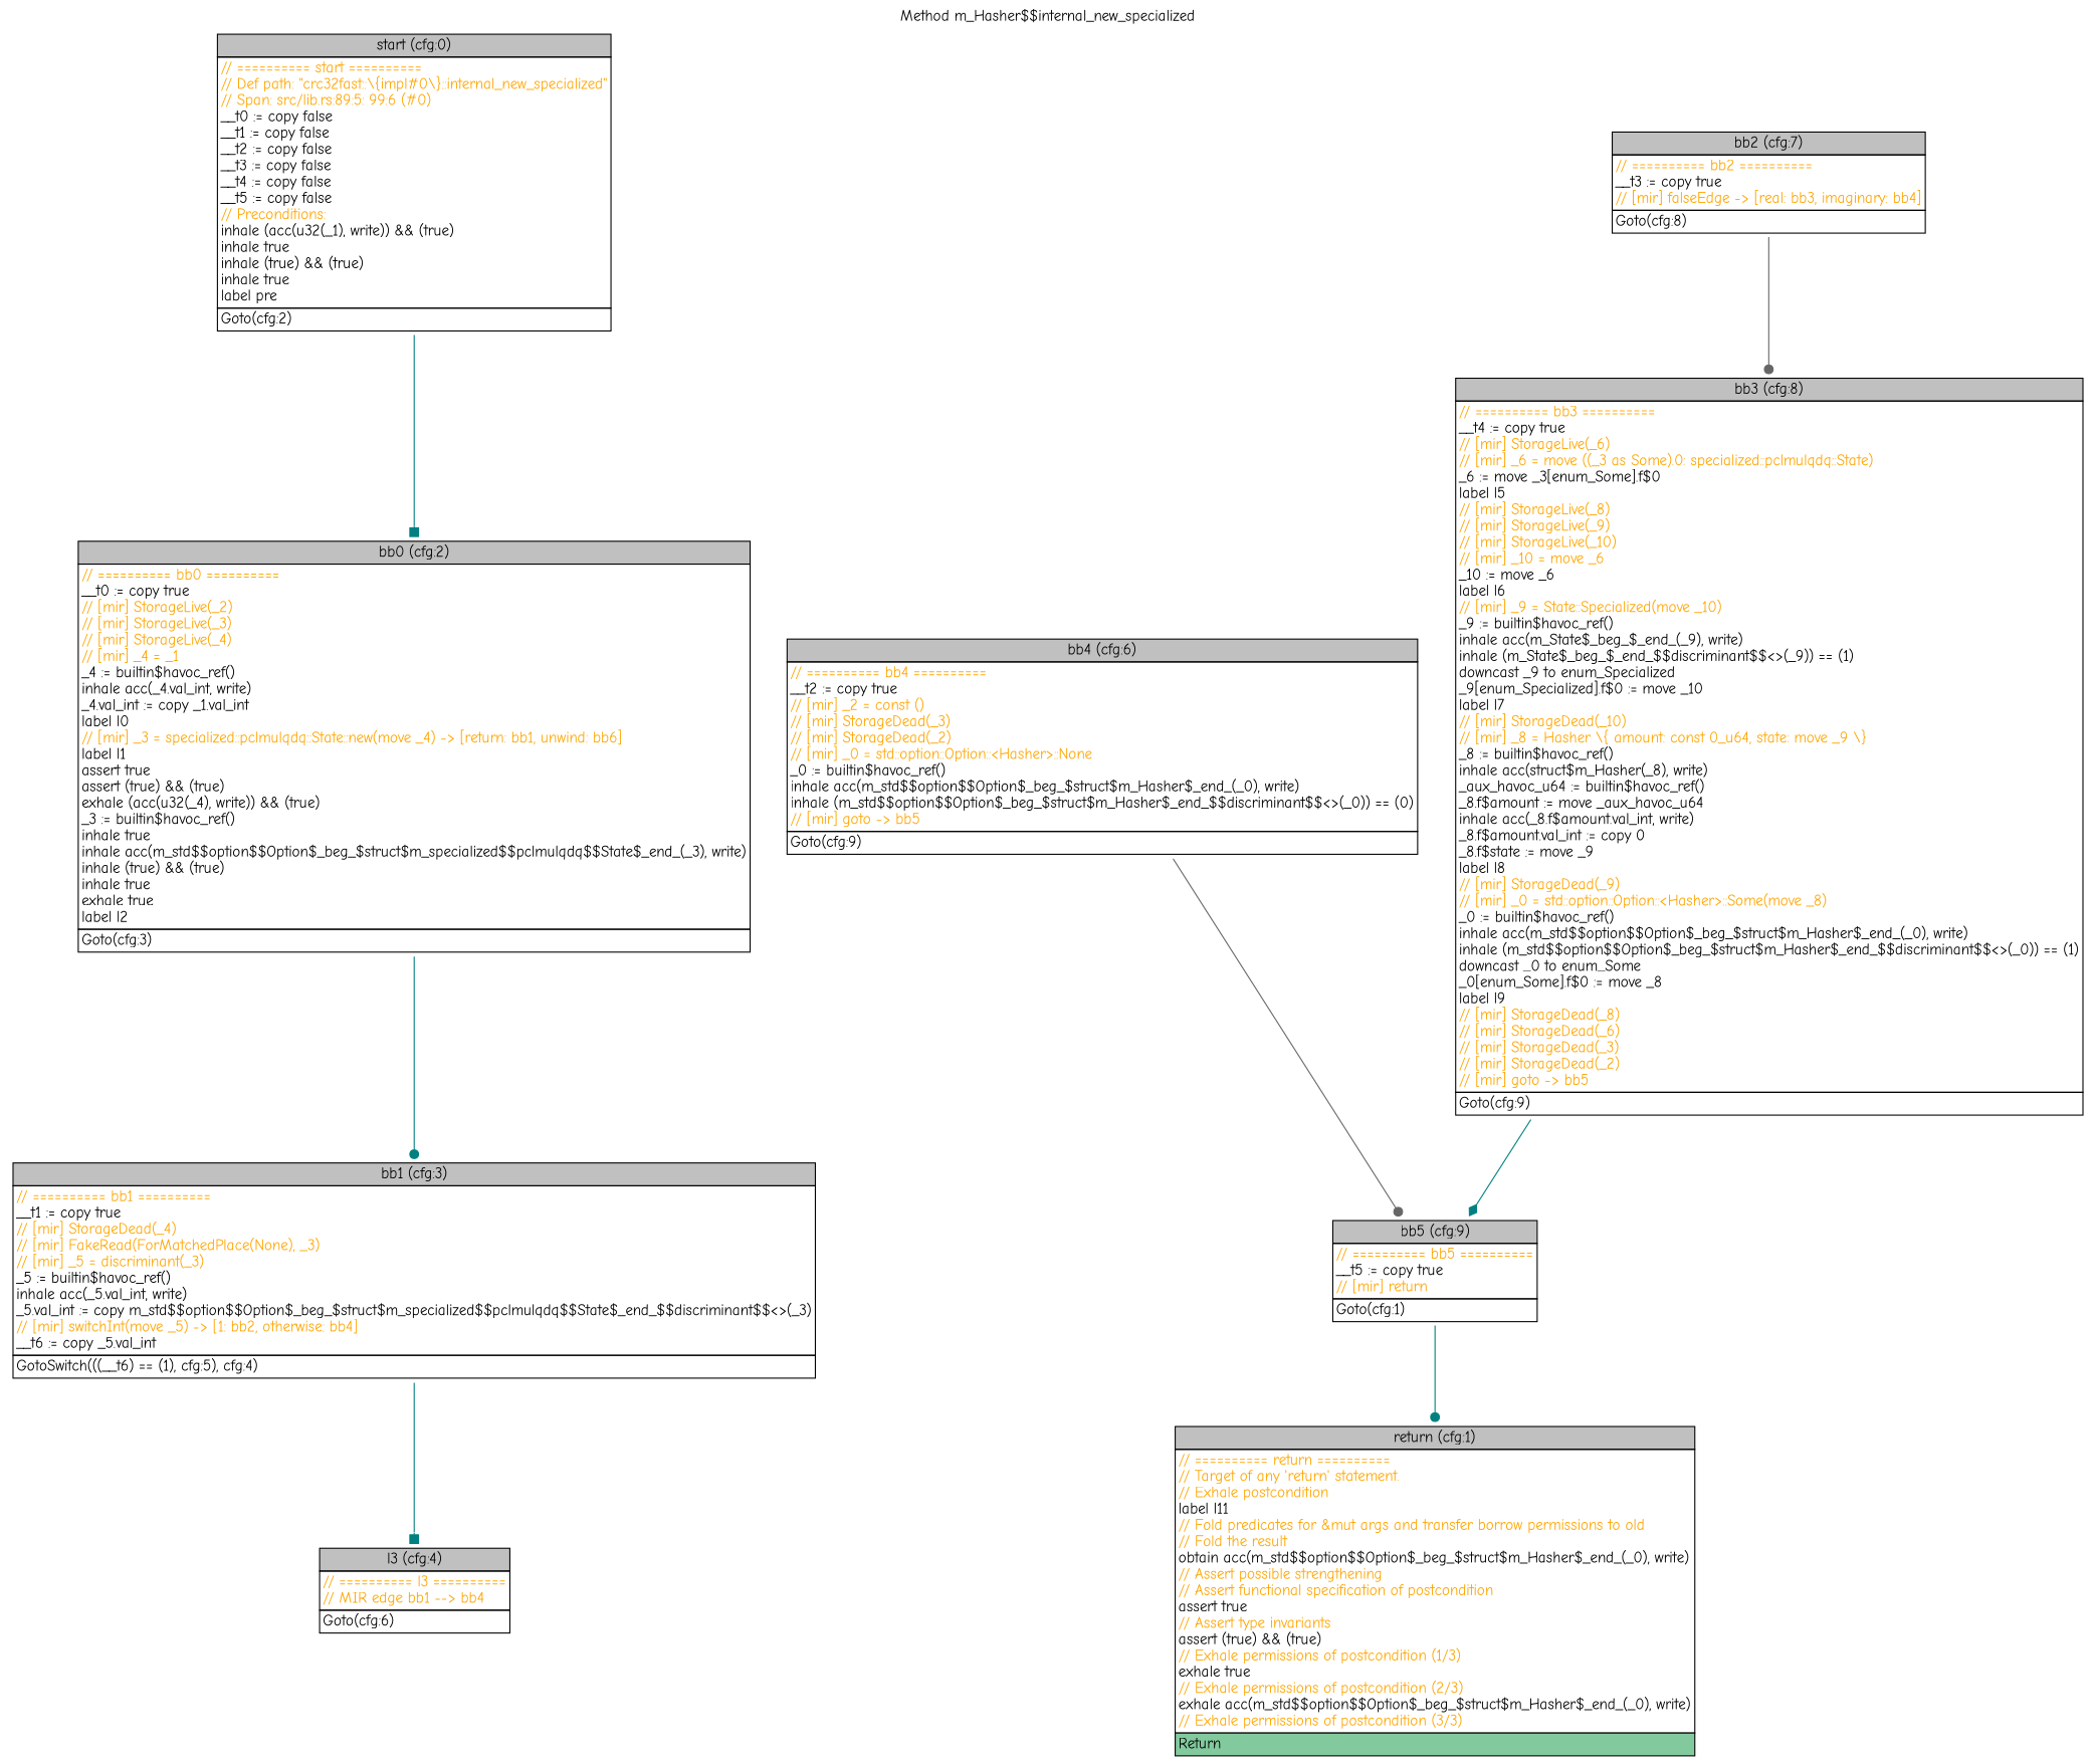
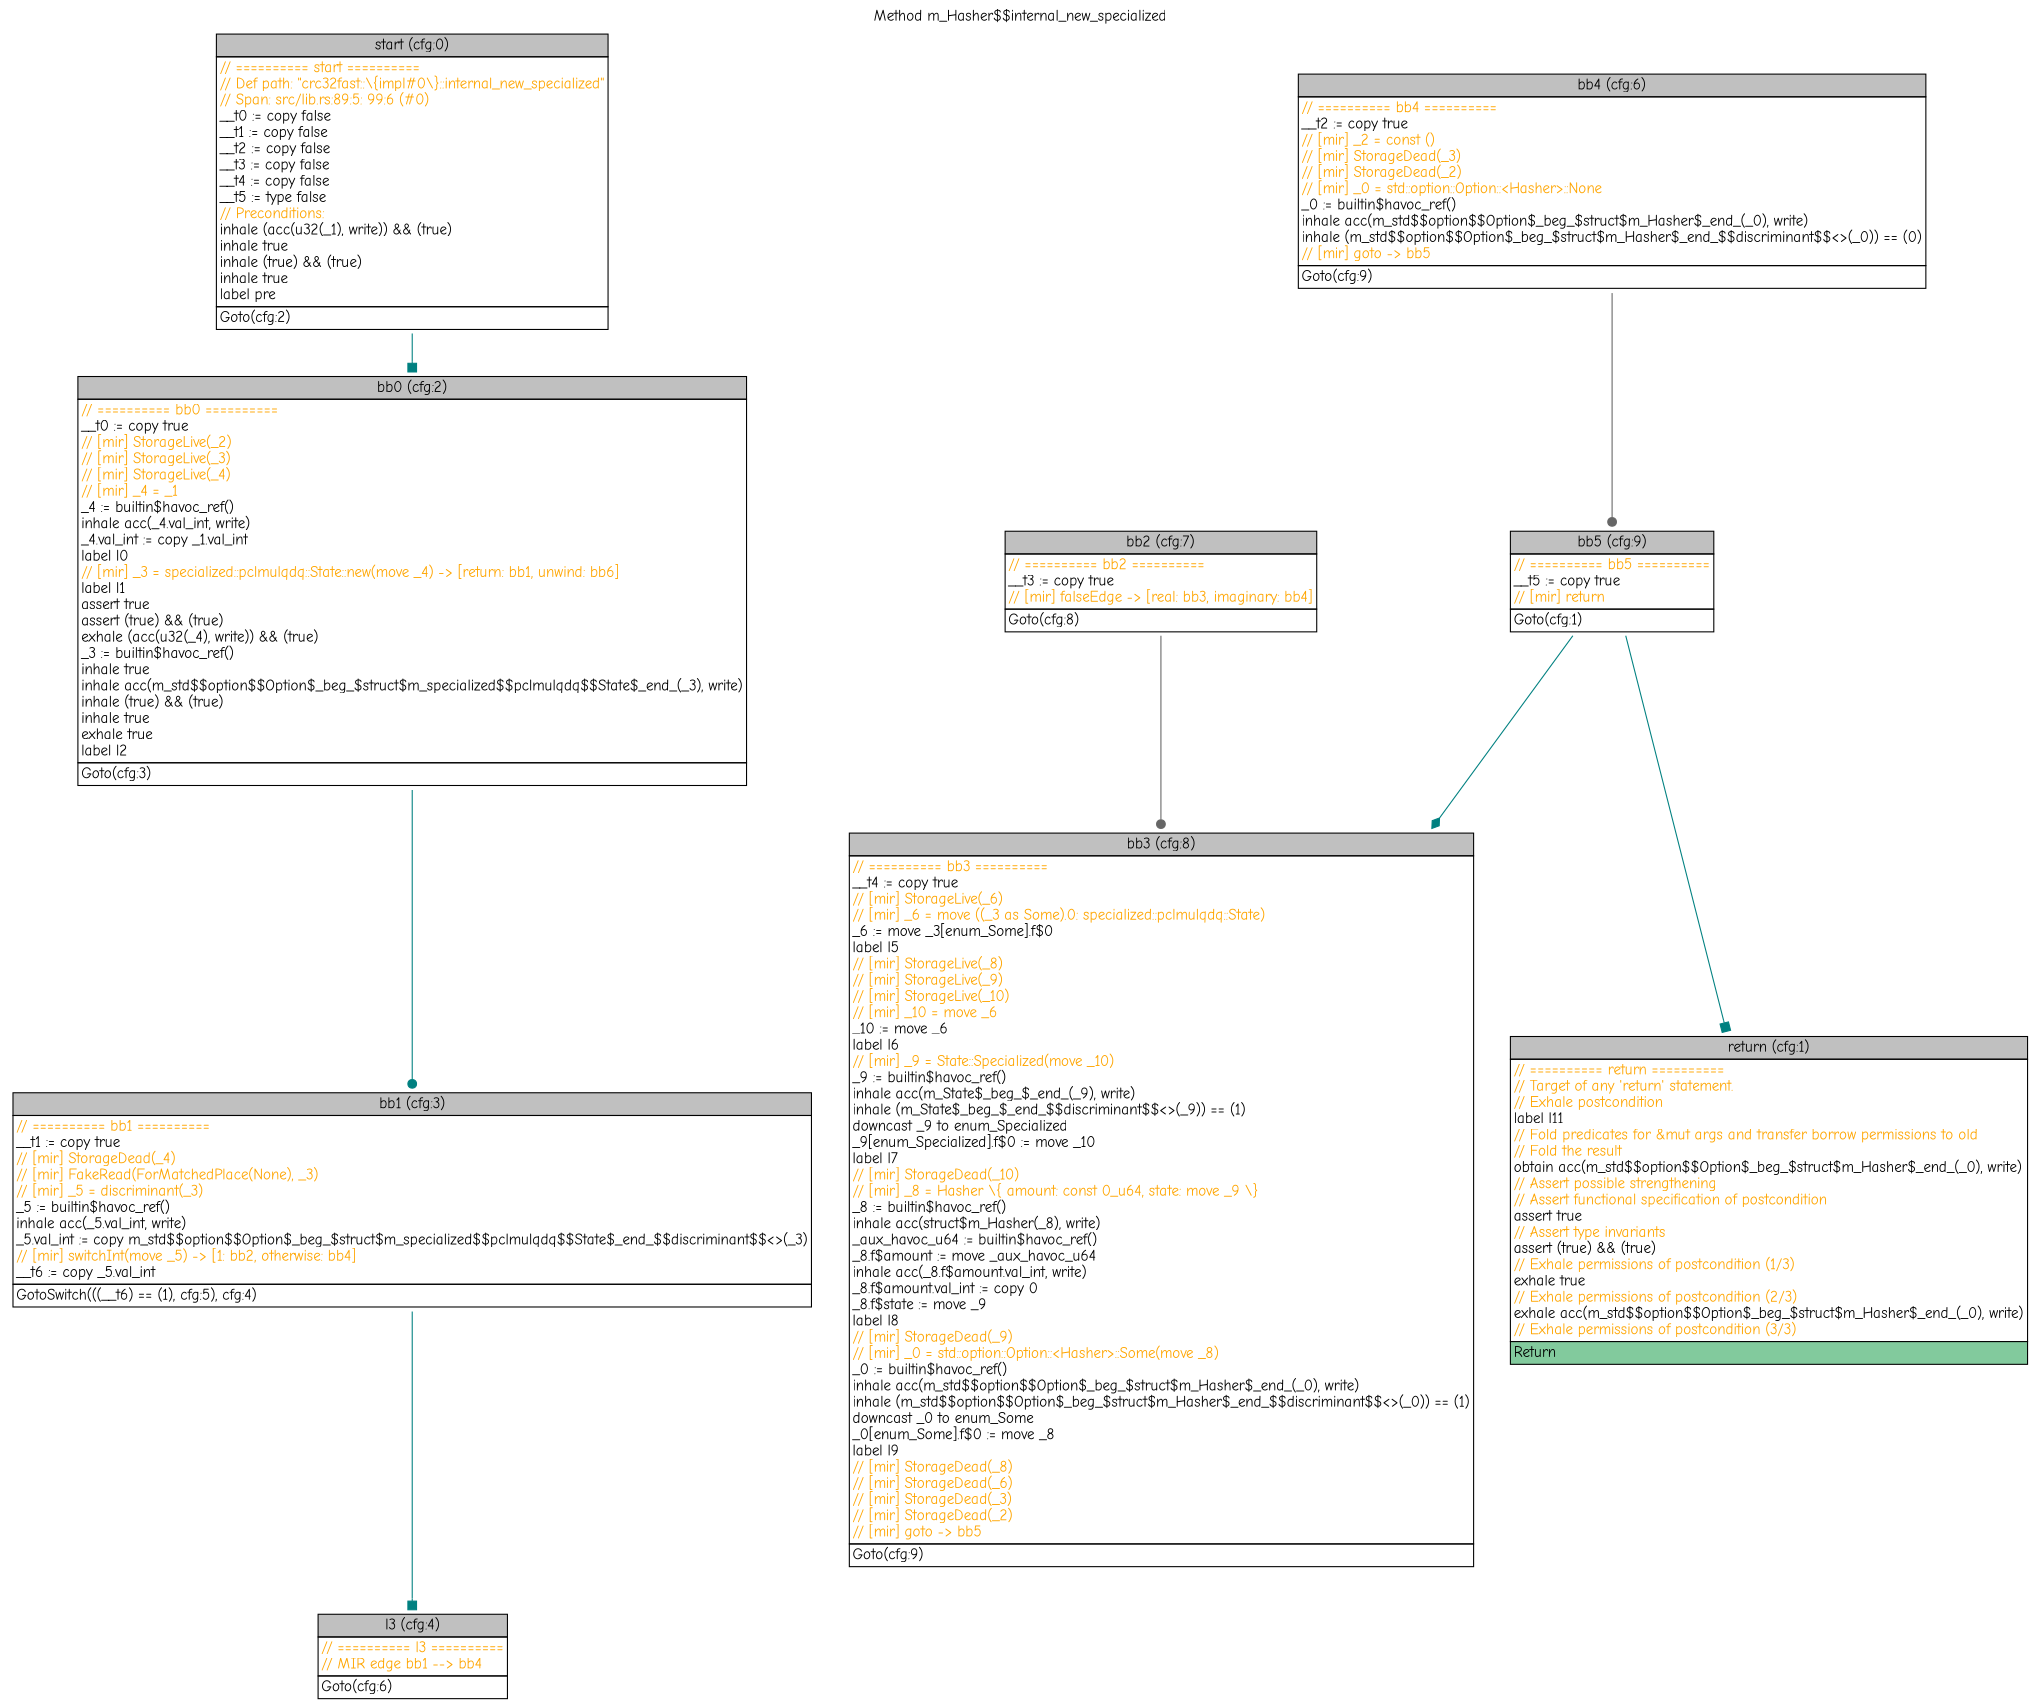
  digraph {
    fontname="Comic Neue"
    label="Method m_Hasher$$internal_new_specialized"
    labelloc=t
    node [fontname="Comic Neue" shape=none]
    edge [arrowhead=box color=teal fontname="Comic Neue"]
-   n1 [label=<<table border="0" cellborder="1" cellspacing="0"><tr><td bgcolor="gray" align="center">start (cfg:0)</td></tr><tr><td align="left" balign="left"><font color="orange">// ========== start ==========</font><br/><font color="orange">// Def path: "crc32fast::\{impl#0\}::internal_new_specialized"</font><br/><font color="orange">// Span: src/lib.rs:89:5: 99:6 (#0)</font><br/>__t0 := copy false<br/>__t1 := copy false<br/>__t2 := copy false<br/>__t3 := copy false<br/>__t4 := copy false<br/>__t5 := copy false<br/><font color="orange">// Preconditions:</font><br/>inhale (acc(u32(_1), write)) &amp;&amp; (true)<br/>inhale true<br/>inhale (true) &amp;&amp; (true)<br/>inhale true<br/>label pre</td></tr><tr><td align="left">Goto(cfg:2)<br/></td></tr></table>>]
+   n1 [label=<<table border="0" cellborder="1" cellspacing="0"><tr><td bgcolor="gray" align="center">start (cfg:0)</td></tr><tr><td align="left" balign="left"><font color="orange">// ========== start ==========</font><br/><font color="orange">// Def path: "crc32fast::\{impl#0\}::internal_new_specialized"</font><br/><font color="orange">// Span: src/lib.rs:89:5: 99:6 (#0)</font><br/>__t0 := copy false<br/>__t1 := copy false<br/>__t2 := copy false<br/>__t3 := copy false<br/>__t4 := copy false<br/>__t5 := type false<br/><font color="orange">// Preconditions:</font><br/>inhale (acc(u32(_1), write)) &amp;&amp; (true)<br/>inhale true<br/>inhale (true) &amp;&amp; (true)<br/>inhale true<br/>label pre</td></tr><tr><td align="left">Goto(cfg:2)<br/></td></tr></table>>]
    n2 [label=<<table border="0" cellborder="1" cellspacing="0"><tr><td bgcolor="gray" align="center">bb0 (cfg:2)</td></tr><tr><td align="left" balign="left"><font color="orange">// ========== bb0 ==========</font><br/>__t0 := copy true<br/><font color="orange">// [mir] StorageLive(_2)</font><br/><font color="orange">// [mir] StorageLive(_3)</font><br/><font color="orange">// [mir] StorageLive(_4)</font><br/><font color="orange">// [mir] _4 = _1</font><br/>_4 := builtin$havoc_ref()<br/>inhale acc(_4.val_int, write)<br/>_4.val_int := copy _1.val_int<br/>label l0<br/><font color="orange">// [mir] _3 = specialized::pclmulqdq::State::new(move _4) -&gt; [return: bb1, unwind: bb6]</font><br/>label l1<br/>assert true<br/>assert (true) &amp;&amp; (true)<br/>exhale (acc(u32(_4), write)) &amp;&amp; (true)<br/>_3 := builtin$havoc_ref()<br/>inhale true<br/>inhale acc(m_std$$option$$Option$_beg_$struct$m_specialized$$pclmulqdq$$State$_end_(_3), write)<br/>inhale (true) &amp;&amp; (true)<br/>inhale true<br/>exhale true<br/>label l2</td></tr><tr><td align="left">Goto(cfg:3)<br/></td></tr></table>>]
    n3 [label=<<table border="0" cellborder="1" cellspacing="0"><tr><td bgcolor="gray" align="center">bb1 (cfg:3)</td></tr><tr><td align="left" balign="left"><font color="orange">// ========== bb1 ==========</font><br/>__t1 := copy true<br/><font color="orange">// [mir] StorageDead(_4)</font><br/><font color="orange">// [mir] FakeRead(ForMatchedPlace(None), _3)</font><br/><font color="orange">// [mir] _5 = discriminant(_3)</font><br/>_5 := builtin$havoc_ref()<br/>inhale acc(_5.val_int, write)<br/>_5.val_int := copy m_std$$option$$Option$_beg_$struct$m_specialized$$pclmulqdq$$State$_end_$$discriminant$$&lt;&gt;(_3)<br/><font color="orange">// [mir] switchInt(move _5) -&gt; [1: bb2, otherwise: bb4]</font><br/>__t6 := copy _5.val_int</td></tr><tr><td align="left">GotoSwitch(((__t6) == (1), cfg:5), cfg:4)<br/></td></tr></table>>]
    n4 [label=<<table border="0" cellborder="1" cellspacing="0"><tr><td bgcolor="gray" align="center">return (cfg:1)</td></tr><tr><td align="left" balign="left"><font color="orange">// ========== return ==========</font><br/><font color="orange">// Target of any 'return' statement.</font><br/><font color="orange">// Exhale postcondition</font><br/>label l11<br/><font color="orange">// Fold predicates for &amp;mut args and transfer borrow permissions to old</font><br/><font color="orange">// Fold the result</font><br/>obtain acc(m_std$$option$$Option$_beg_$struct$m_Hasher$_end_(_0), write)<br/><font color="orange">// Assert possible strengthening</font><br/><font color="orange">// Assert functional specification of postcondition</font><br/>assert true<br/><font color="orange">// Assert type invariants</font><br/>assert (true) &amp;&amp; (true)<br/><font color="orange">// Exhale permissions of postcondition (1/3)</font><br/>exhale true<br/><font color="orange">// Exhale permissions of postcondition (2/3)</font><br/>exhale acc(m_std$$option$$Option$_beg_$struct$m_Hasher$_end_(_0), write)<br/><font color="orange">// Exhale permissions of postcondition (3/3)</font></td></tr><tr><td align="left" bgcolor="#82CA9D">Return<br/></td></tr></table>>]
    n5 [label=<<table border="0" cellborder="1" cellspacing="0"><tr><td bgcolor="gray" align="center">l3 (cfg:4)</td></tr><tr><td align="left" balign="left"><font color="orange">// ========== l3 ==========</font><br/><font color="orange">// MIR edge bb1 --&gt; bb4</font></td></tr><tr><td align="left">Goto(cfg:6)<br/></td></tr></table>>]
    n6 [label=<<table border="0" cellborder="1" cellspacing="0"><tr><td bgcolor="gray" align="center">bb4 (cfg:6)</td></tr><tr><td align="left" balign="left"><font color="orange">// ========== bb4 ==========</font><br/>__t2 := copy true<br/><font color="orange">// [mir] _2 = const ()</font><br/><font color="orange">// [mir] StorageDead(_3)</font><br/><font color="orange">// [mir] StorageDead(_2)</font><br/><font color="orange">// [mir] _0 = std::option::Option::&lt;Hasher&gt;::None</font><br/>_0 := builtin$havoc_ref()<br/>inhale acc(m_std$$option$$Option$_beg_$struct$m_Hasher$_end_(_0), write)<br/>inhale (m_std$$option$$Option$_beg_$struct$m_Hasher$_end_$$discriminant$$&lt;&gt;(_0)) == (0)<br/><font color="orange">// [mir] goto -&gt; bb5</font></td></tr><tr><td align="left">Goto(cfg:9)<br/></td></tr></table>>]
    n7 [label=<<table border="0" cellborder="1" cellspacing="0"><tr><td bgcolor="gray" align="center">bb5 (cfg:9)</td></tr><tr><td align="left" balign="left"><font color="orange">// ========== bb5 ==========</font><br/>__t5 := copy true<br/><font color="orange">// [mir] return</font></td></tr><tr><td align="left">Goto(cfg:1)<br/></td></tr></table>>]
    n8 [label=<<table border="0" cellborder="1" cellspacing="0"><tr><td bgcolor="gray" align="center">bb2 (cfg:7)</td></tr><tr><td align="left" balign="left"><font color="orange">// ========== bb2 ==========</font><br/>__t3 := copy true<br/><font color="orange">// [mir] falseEdge -&gt; [real: bb3, imaginary: bb4]</font></td></tr><tr><td align="left">Goto(cfg:8)<br/></td></tr></table>>]
    n9 [label=<<table border="0" cellborder="1" cellspacing="0"><tr><td bgcolor="gray" align="center">bb3 (cfg:8)</td></tr><tr><td align="left" balign="left"><font color="orange">// ========== bb3 ==========</font><br/>__t4 := copy true<br/><font color="orange">// [mir] StorageLive(_6)</font><br/><font color="orange">// [mir] _6 = move ((_3 as Some).0: specialized::pclmulqdq::State)</font><br/>_6 := move _3[enum_Some].f$0<br/>label l5<br/><font color="orange">// [mir] StorageLive(_8)</font><br/><font color="orange">// [mir] StorageLive(_9)</font><br/><font color="orange">// [mir] StorageLive(_10)</font><br/><font color="orange">// [mir] _10 = move _6</font><br/>_10 := move _6<br/>label l6<br/><font color="orange">// [mir] _9 = State::Specialized(move _10)</font><br/>_9 := builtin$havoc_ref()<br/>inhale acc(m_State$_beg_$_end_(_9), write)<br/>inhale (m_State$_beg_$_end_$$discriminant$$&lt;&gt;(_9)) == (1)<br/>downcast _9 to enum_Specialized<br/>_9[enum_Specialized].f$0 := move _10<br/>label l7<br/><font color="orange">// [mir] StorageDead(_10)</font><br/><font color="orange">// [mir] _8 = Hasher \{ amount: const 0_u64, state: move _9 \}</font><br/>_8 := builtin$havoc_ref()<br/>inhale acc(struct$m_Hasher(_8), write)<br/>_aux_havoc_u64 := builtin$havoc_ref()<br/>_8.f$amount := move _aux_havoc_u64<br/>inhale acc(_8.f$amount.val_int, write)<br/>_8.f$amount.val_int := copy 0<br/>_8.f$state := move _9<br/>label l8<br/><font color="orange">// [mir] StorageDead(_9)</font><br/><font color="orange">// [mir] _0 = std::option::Option::&lt;Hasher&gt;::Some(move _8)</font><br/>_0 := builtin$havoc_ref()<br/>inhale acc(m_std$$option$$Option$_beg_$struct$m_Hasher$_end_(_0), write)<br/>inhale (m_std$$option$$Option$_beg_$struct$m_Hasher$_end_$$discriminant$$&lt;&gt;(_0)) == (1)<br/>downcast _0 to enum_Some<br/>_0[enum_Some].f$0 := move _8<br/>label l9<br/><font color="orange">// [mir] StorageDead(_8)</font><br/><font color="orange">// [mir] StorageDead(_6)</font><br/><font color="orange">// [mir] StorageDead(_3)</font><br/><font color="orange">// [mir] StorageDead(_2)</font><br/><font color="orange">// [mir] goto -&gt; bb5</font></td></tr><tr><td align="left">Goto(cfg:9)<br/></td></tr></table>>]
    n1 -> n2
    n2 -> n3 [arrowhead=dot]
    n3 -> n5
    n6 -> n7 [arrowhead=dot color=gray40]
-   n7 -> n4 [arrowhead=dot]
+   n7 -> n4
    n8 -> n9 [arrowhead=dot color=gray40]
-   n9 -> n7 [arrowhead=diamond]
+   n7 -> n9 [arrowhead=diamond]
  }
